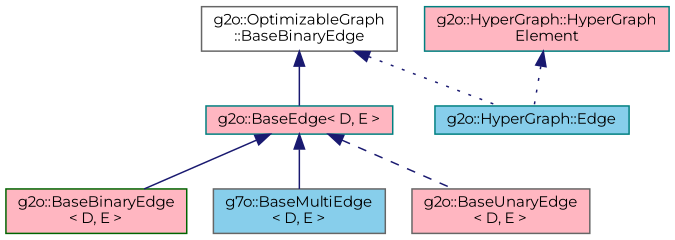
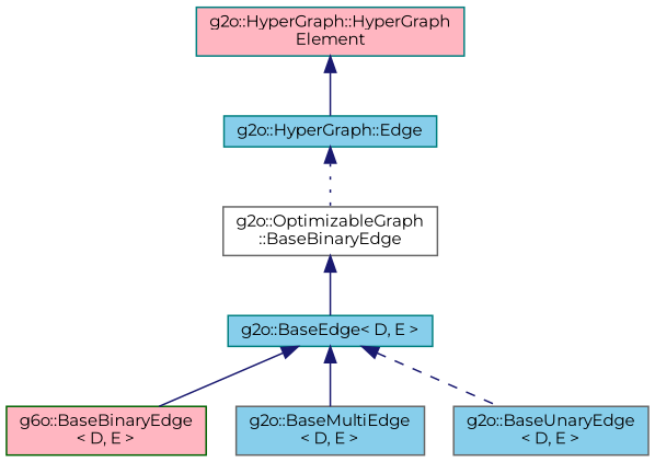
  digraph {
    fontname=Montserrat
    node [color=teal fillcolor=skyblue fontname=Montserrat fontsize=10 shape=record style=filled]
    edge [color=midnightblue dir=back fontname=Montserrat fontsize=10 labelfontname=Helvetica labelfontsize=10 style=solid]
-   n1 [fillcolor=lightpink fontcolor=black height=0.2 label="g2o::BaseEdge\< D, E \>" width=0.4]
-   n2 [color=darkgreen fillcolor=lightpink height=0.2 label="g2o::BaseBinaryEdge\l\< D, E \>" width=0.4]
-   n3 [color=gray40 height=0.2 label="g7o::BaseMultiEdge\l\< D, E \>" width=0.4]
-   n4 [color=gray40 fillcolor=lightpink height=0.2 label="g2o::BaseUnaryEdge\l\< D, E \>" width=0.4]
+   n1 [fontcolor=black height=0.2 label="g2o::BaseEdge\< D, E \>" width=0.4]
+   n2 [color=darkgreen fillcolor=lightpink height=0.2 label="g6o::BaseBinaryEdge\l\< D, E \>" width=0.4]
+   n3 [color=gray40 height=0.2 label="g2o::BaseMultiEdge\l\< D, E \>" width=0.4]
+   n4 [color=gray40 height=0.2 label="g2o::BaseUnaryEdge\l\< D, E \>" width=0.4]
    n5 [color=gray40 fillcolor=white height=0.2 label="g2o::OptimizableGraph\l::BaseBinaryEdge" width=0.4]
    n6 [height=0.2 label="g2o::HyperGraph::Edge" width=0.4]
    n7 [fillcolor=lightpink height=0.2 label="g2o::HyperGraph::HyperGraph\lElement" width=0.4]
    n1 -> n2
    n1 -> n3
    n1 -> n4 [style=dashed]
    n5 -> n1
-   n5 -> n6 [style=dotted]
-   n7 -> n6 [style=dotted]
+   n6 -> n5 [style=dotted]
+   n7 -> n6
  }
